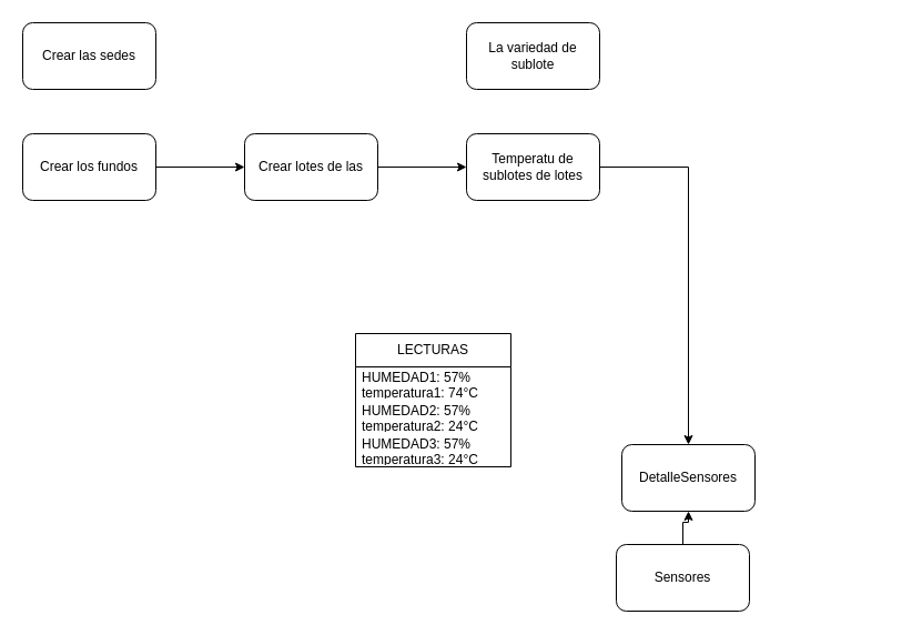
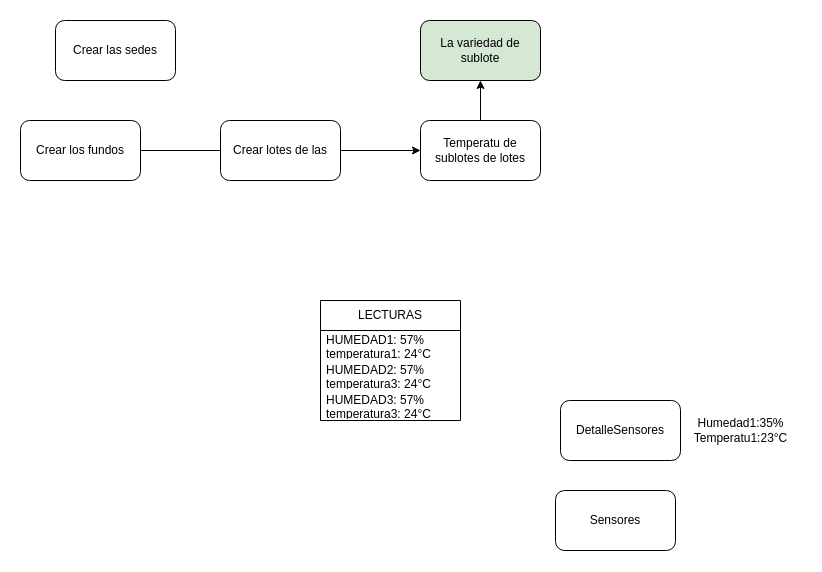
  <mxCell id="0" />
  <mxCell id="1" parent="0" />
- <mxCell id="2" value="Crear las sedes" style="rounded=1;whiteSpace=wrap;html=1;" vertex="1" parent="1"><mxGeometry x="20" y="20" width="120" height="60" as="geometry" /></mxCell>
- <mxCell id="3" value="" style="edgeStyle=orthogonalEdgeStyle;rounded=0;orthogonalLoop=1;jettySize=auto;html=1;" edge="1" parent="1" source="4" target="6"><mxGeometry relative="1" as="geometry" /></mxCell>
+ <mxCell id="2" value="Crear las sedes" style="rounded=1;whiteSpace=wrap;html=1;" vertex="1" parent="1"><mxGeometry x="55" y="20" width="120" height="60" as="geometry" /></mxCell>
+ <mxCell id="3" value="" style="edgeStyle=orthogonalEdgeStyle;rounded=0;orthogonalLoop=1;jettySize=auto;html=1;endArrow=none;" edge="1" parent="1" source="4" target="6"><mxGeometry relative="1" as="geometry" /></mxCell>
  <mxCell id="4" value="Crear los fundos" style="rounded=1;whiteSpace=wrap;html=1;" vertex="1" parent="1"><mxGeometry x="20" y="120" width="120" height="60" as="geometry" /></mxCell>
  <mxCell id="5" value="" style="edgeStyle=orthogonalEdgeStyle;rounded=0;orthogonalLoop=1;jettySize=auto;html=1;" edge="1" parent="1" source="6" target="8"><mxGeometry relative="1" as="geometry" /></mxCell>
  <mxCell id="6" value="Crear lotes de las" style="rounded=1;whiteSpace=wrap;html=1;" vertex="1" parent="1"><mxGeometry x="220" y="120" width="120" height="60" as="geometry" /></mxCell>
- <mxCell id="7" value="" style="edgeStyle=orthogonalEdgeStyle;rounded=0;orthogonalLoop=1;jettySize=auto;html=1;" edge="1" parent="1" source="8" target="12"><mxGeometry relative="1" as="geometry" /></mxCell>
+ <mxCell id="7" value="" style="edgeStyle=orthogonalEdgeStyle;rounded=0;orthogonalLoop=1;jettySize=auto;html=1;" edge="1" parent="1" source="8" target="9"><mxGeometry relative="1" as="geometry" /></mxCell>
  <mxCell id="8" value="Temperatu de sublotes de lotes" style="rounded=1;whiteSpace=wrap;html=1;" vertex="1" parent="1"><mxGeometry x="420" y="120" width="120" height="60" as="geometry" /></mxCell>
- <mxCell id="9" value="La variedad de sublote" style="rounded=1;whiteSpace=wrap;html=1;" vertex="1" parent="1"><mxGeometry x="420" y="20" width="120" height="60" as="geometry" /></mxCell>
- <mxCell id="10" style="edgeStyle=orthogonalEdgeStyle;rounded=0;orthogonalLoop=1;jettySize=auto;html=1;entryX=0.5;entryY=1;entryDx=0;entryDy=0;" edge="1" parent="1" source="11" target="12"><mxGeometry relative="1" as="geometry" /></mxCell>
+ <mxCell id="9" value="La variedad de sublote" style="rounded=1;whiteSpace=wrap;html=1;fillColor=#d5e8d4;" vertex="1" parent="1"><mxGeometry x="420" y="20" width="120" height="60" as="geometry" /></mxCell>
  <mxCell id="11" value="Sensores" style="rounded=1;whiteSpace=wrap;html=1;" vertex="1" parent="1"><mxGeometry x="555" y="490" width="120" height="60" as="geometry" /></mxCell>
  <mxCell id="12" value="DetalleSensores" style="rounded=1;whiteSpace=wrap;html=1;" vertex="1" parent="1"><mxGeometry x="560" y="400" width="120" height="60" as="geometry" /></mxCell>
+ <mxCell id="13" value="Humedad1:35%&lt;div&gt;Temperatu1:23°C&lt;/div&gt;" style="text;html=1;align=center;verticalAlign=middle;resizable=0;points=[];autosize=1;strokeColor=none;fillColor=none;" vertex="1" parent="1"><mxGeometry x="680" y="410" width="120" height="40" as="geometry" /></mxCell>
  <mxCell id="14" value="LECTURAS" style="swimlane;fontStyle=0;childLayout=stackLayout;horizontal=1;startSize=30;horizontalStack=0;resizeParent=1;resizeParentMax=0;resizeLast=0;collapsible=1;marginBottom=0;whiteSpace=wrap;html=1;" vertex="1" parent="1"><mxGeometry x="320" y="300" width="140" height="120" as="geometry" /></mxCell>
- <mxCell id="15" value="HUMEDAD1: 57%&lt;div&gt;temperatura1: 74°C&lt;/div&gt;" style="text;strokeColor=none;fillColor=none;align=left;verticalAlign=middle;spacingLeft=4;spacingRight=4;overflow=hidden;points=[[0,0.5],[1,0.5]];portConstraint=eastwest;rotatable=0;whiteSpace=wrap;html=1;" vertex="1" parent="14"><mxGeometry y="30" width="140" height="30" as="geometry" /></mxCell>
- <mxCell id="16" value="HUMEDAD2: 57%&lt;div&gt;temperatura2: 24°C&lt;/div&gt;" style="text;strokeColor=none;fillColor=none;align=left;verticalAlign=middle;spacingLeft=4;spacingRight=4;overflow=hidden;points=[[0,0.5],[1,0.5]];portConstraint=eastwest;rotatable=0;whiteSpace=wrap;html=1;" vertex="1" parent="14"><mxGeometry y="60" width="140" height="30" as="geometry" /></mxCell>
+ <mxCell id="15" value="HUMEDAD1: 57%&lt;div&gt;temperatura1: 24°C&lt;/div&gt;" style="text;strokeColor=none;fillColor=none;align=left;verticalAlign=middle;spacingLeft=4;spacingRight=4;overflow=hidden;points=[[0,0.5],[1,0.5]];portConstraint=eastwest;rotatable=0;whiteSpace=wrap;html=1;" vertex="1" parent="14"><mxGeometry y="30" width="140" height="30" as="geometry" /></mxCell>
+ <mxCell id="16" value="HUMEDAD2: 57%&lt;div&gt;temperatura3: 24°C&lt;/div&gt;" style="text;strokeColor=none;fillColor=none;align=left;verticalAlign=middle;spacingLeft=4;spacingRight=4;overflow=hidden;points=[[0,0.5],[1,0.5]];portConstraint=eastwest;rotatable=0;whiteSpace=wrap;html=1;" vertex="1" parent="14"><mxGeometry y="60" width="140" height="30" as="geometry" /></mxCell>
  <mxCell id="17" value="HUMEDAD3: 57%&lt;div&gt;temperatura3: 24°C&lt;/div&gt;" style="text;strokeColor=none;fillColor=none;align=left;verticalAlign=middle;spacingLeft=4;spacingRight=4;overflow=hidden;points=[[0,0.5],[1,0.5]];portConstraint=eastwest;rotatable=0;whiteSpace=wrap;html=1;" vertex="1" parent="14"><mxGeometry y="90" width="140" height="30" as="geometry" /></mxCell>
